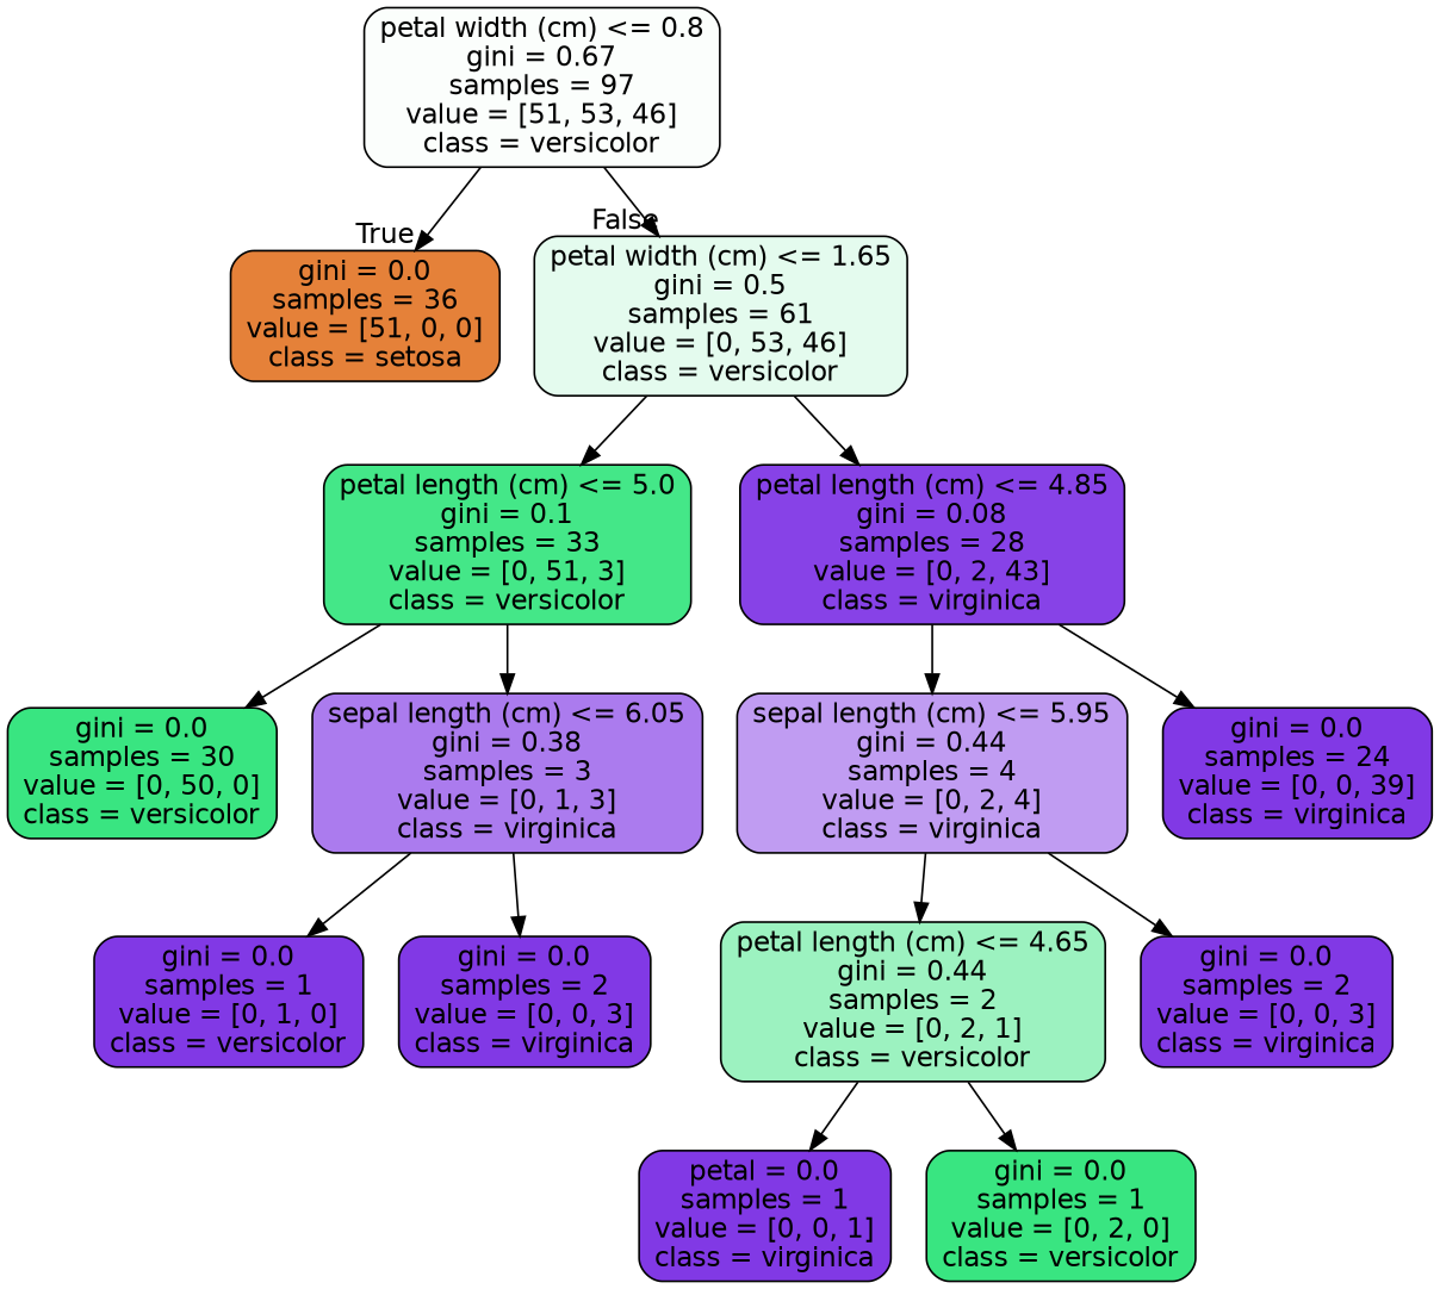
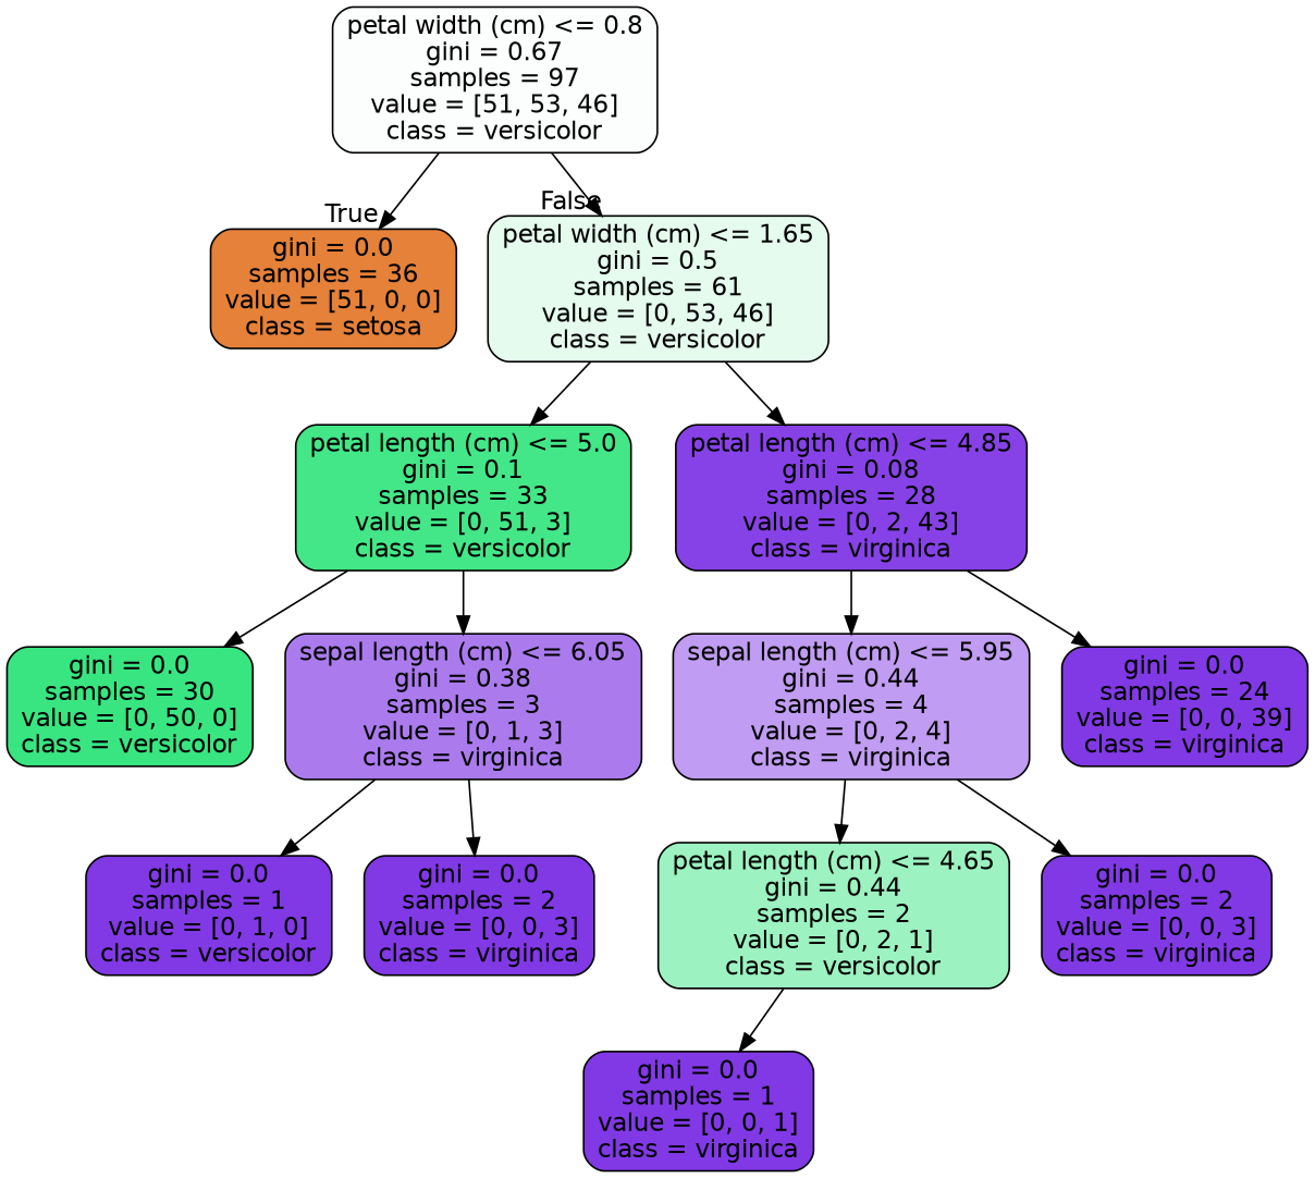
  digraph {
    node [color=black fillcolor="#8139e5ff" fontname=helvetica shape=box style="filled, rounded"]
    edge [fontname=helvetica]
    n1 [fillcolor="#39e58105" label="petal width (cm) <= 0.8\ngini = 0.67\nsamples = 97\nvalue = [51, 53, 46]\nclass = versicolor"]
    n2 [fillcolor="#e58139ff" label="gini = 0.0\nsamples = 36\nvalue = [51, 0, 0]\nclass = setosa"]
    n3 [fillcolor="#39e58122" label="petal width (cm) <= 1.65\ngini = 0.5\nsamples = 61\nvalue = [0, 53, 46]\nclass = versicolor"]
    n4 [fillcolor="#39e581f0" label="petal length (cm) <= 5.0\ngini = 0.1\nsamples = 33\nvalue = [0, 51, 3]\nclass = versicolor"]
    n5 [fillcolor="#8139e5f3" label="petal length (cm) <= 4.85\ngini = 0.08\nsamples = 28\nvalue = [0, 2, 43]\nclass = virginica"]
    n6 [fillcolor="#39e581ff" label="gini = 0.0\nsamples = 30\nvalue = [0, 50, 0]\nclass = versicolor"]
    n7 [fillcolor="#8139e5aa" label="sepal length (cm) <= 6.05\ngini = 0.38\nsamples = 3\nvalue = [0, 1, 3]\nclass = virginica"]
    n8 [fillcolor="#8139e57f" label="sepal length (cm) <= 5.95\ngini = 0.44\nsamples = 4\nvalue = [0, 2, 4]\nclass = virginica"]
    n9 [label="gini = 0.0\nsamples = 24\nvalue = [0, 0, 39]\nclass = virginica"]
    n10 [label="gini = 0.0\nsamples = 1\nvalue = [0, 1, 0]\nclass = versicolor"]
    n11 [label="gini = 0.0\nsamples = 2\nvalue = [0, 0, 3]\nclass = virginica"]
    n12 [fillcolor="#39e5817f" label="petal length (cm) <= 4.65\ngini = 0.44\nsamples = 2\nvalue = [0, 2, 1]\nclass = versicolor"]
    n13 [label="gini = 0.0\nsamples = 2\nvalue = [0, 0, 3]\nclass = virginica"]
-   n14 [label="petal = 0.0\nsamples = 1\nvalue = [0, 0, 1]\nclass = virginica"]
-   n15 [fillcolor="#39e581ff" label="gini = 0.0\nsamples = 1\nvalue = [0, 2, 0]\nclass = versicolor"]
+   n14 [label="gini = 0.0\nsamples = 1\nvalue = [0, 0, 1]\nclass = virginica"]
    n1 -> n2 [headlabel=True labelangle=45 labeldistance=2.5]
    n1 -> n3 [headlabel=False labelangle=-45 labeldistance=2.5]
    n3 -> n4
    n3 -> n5
    n4 -> n6
    n4 -> n7
    n5 -> n8
    n5 -> n9
    n7 -> n10
    n7 -> n11
    n8 -> n12
    n8 -> n13
    n12 -> n14
-   n12 -> n15
  }
